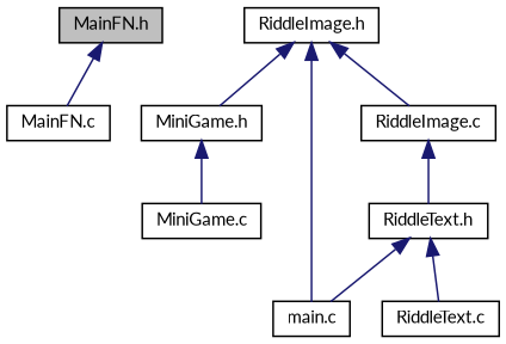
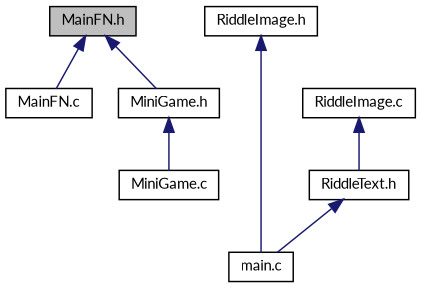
  digraph {
    fontname=Lato
    node [color=black fillcolor=white fontname=Lato fontsize=10 shape=record style=filled]
    edge [color=midnightblue dir=back fontname=Lato fontsize=10 labelfontname=Helvetica labelfontsize=10 style=solid]
    n1 [fillcolor=grey75 fontcolor=black height=0.2 label="MainFN.h" width=0.4]
    n2 [height=0.2 label="MainFN.c" width=0.4]
    n3 [height=0.2 label="MiniGame.h" width=0.4]
    n4 [height=0.2 label="main.c" width=0.4]
    n5 [height=0.2 label="MiniGame.c" width=0.4]
    n6 [height=0.2 label="RiddleImage.h" width=0.4]
    n7 [height=0.2 label="RiddleImage.c" width=0.4]
    n8 [height=0.2 label="RiddleText.h" width=0.4]
-   n9 [height=0.2 label="RiddleText.c" width=0.4]
    n1 -> n2
-   n6 -> n3
+   n1 -> n3
    n3 -> n5
    n6 -> n4
-   n6 -> n7
    n7 -> n8
    n8 -> n4
-   n8 -> n9
  }
